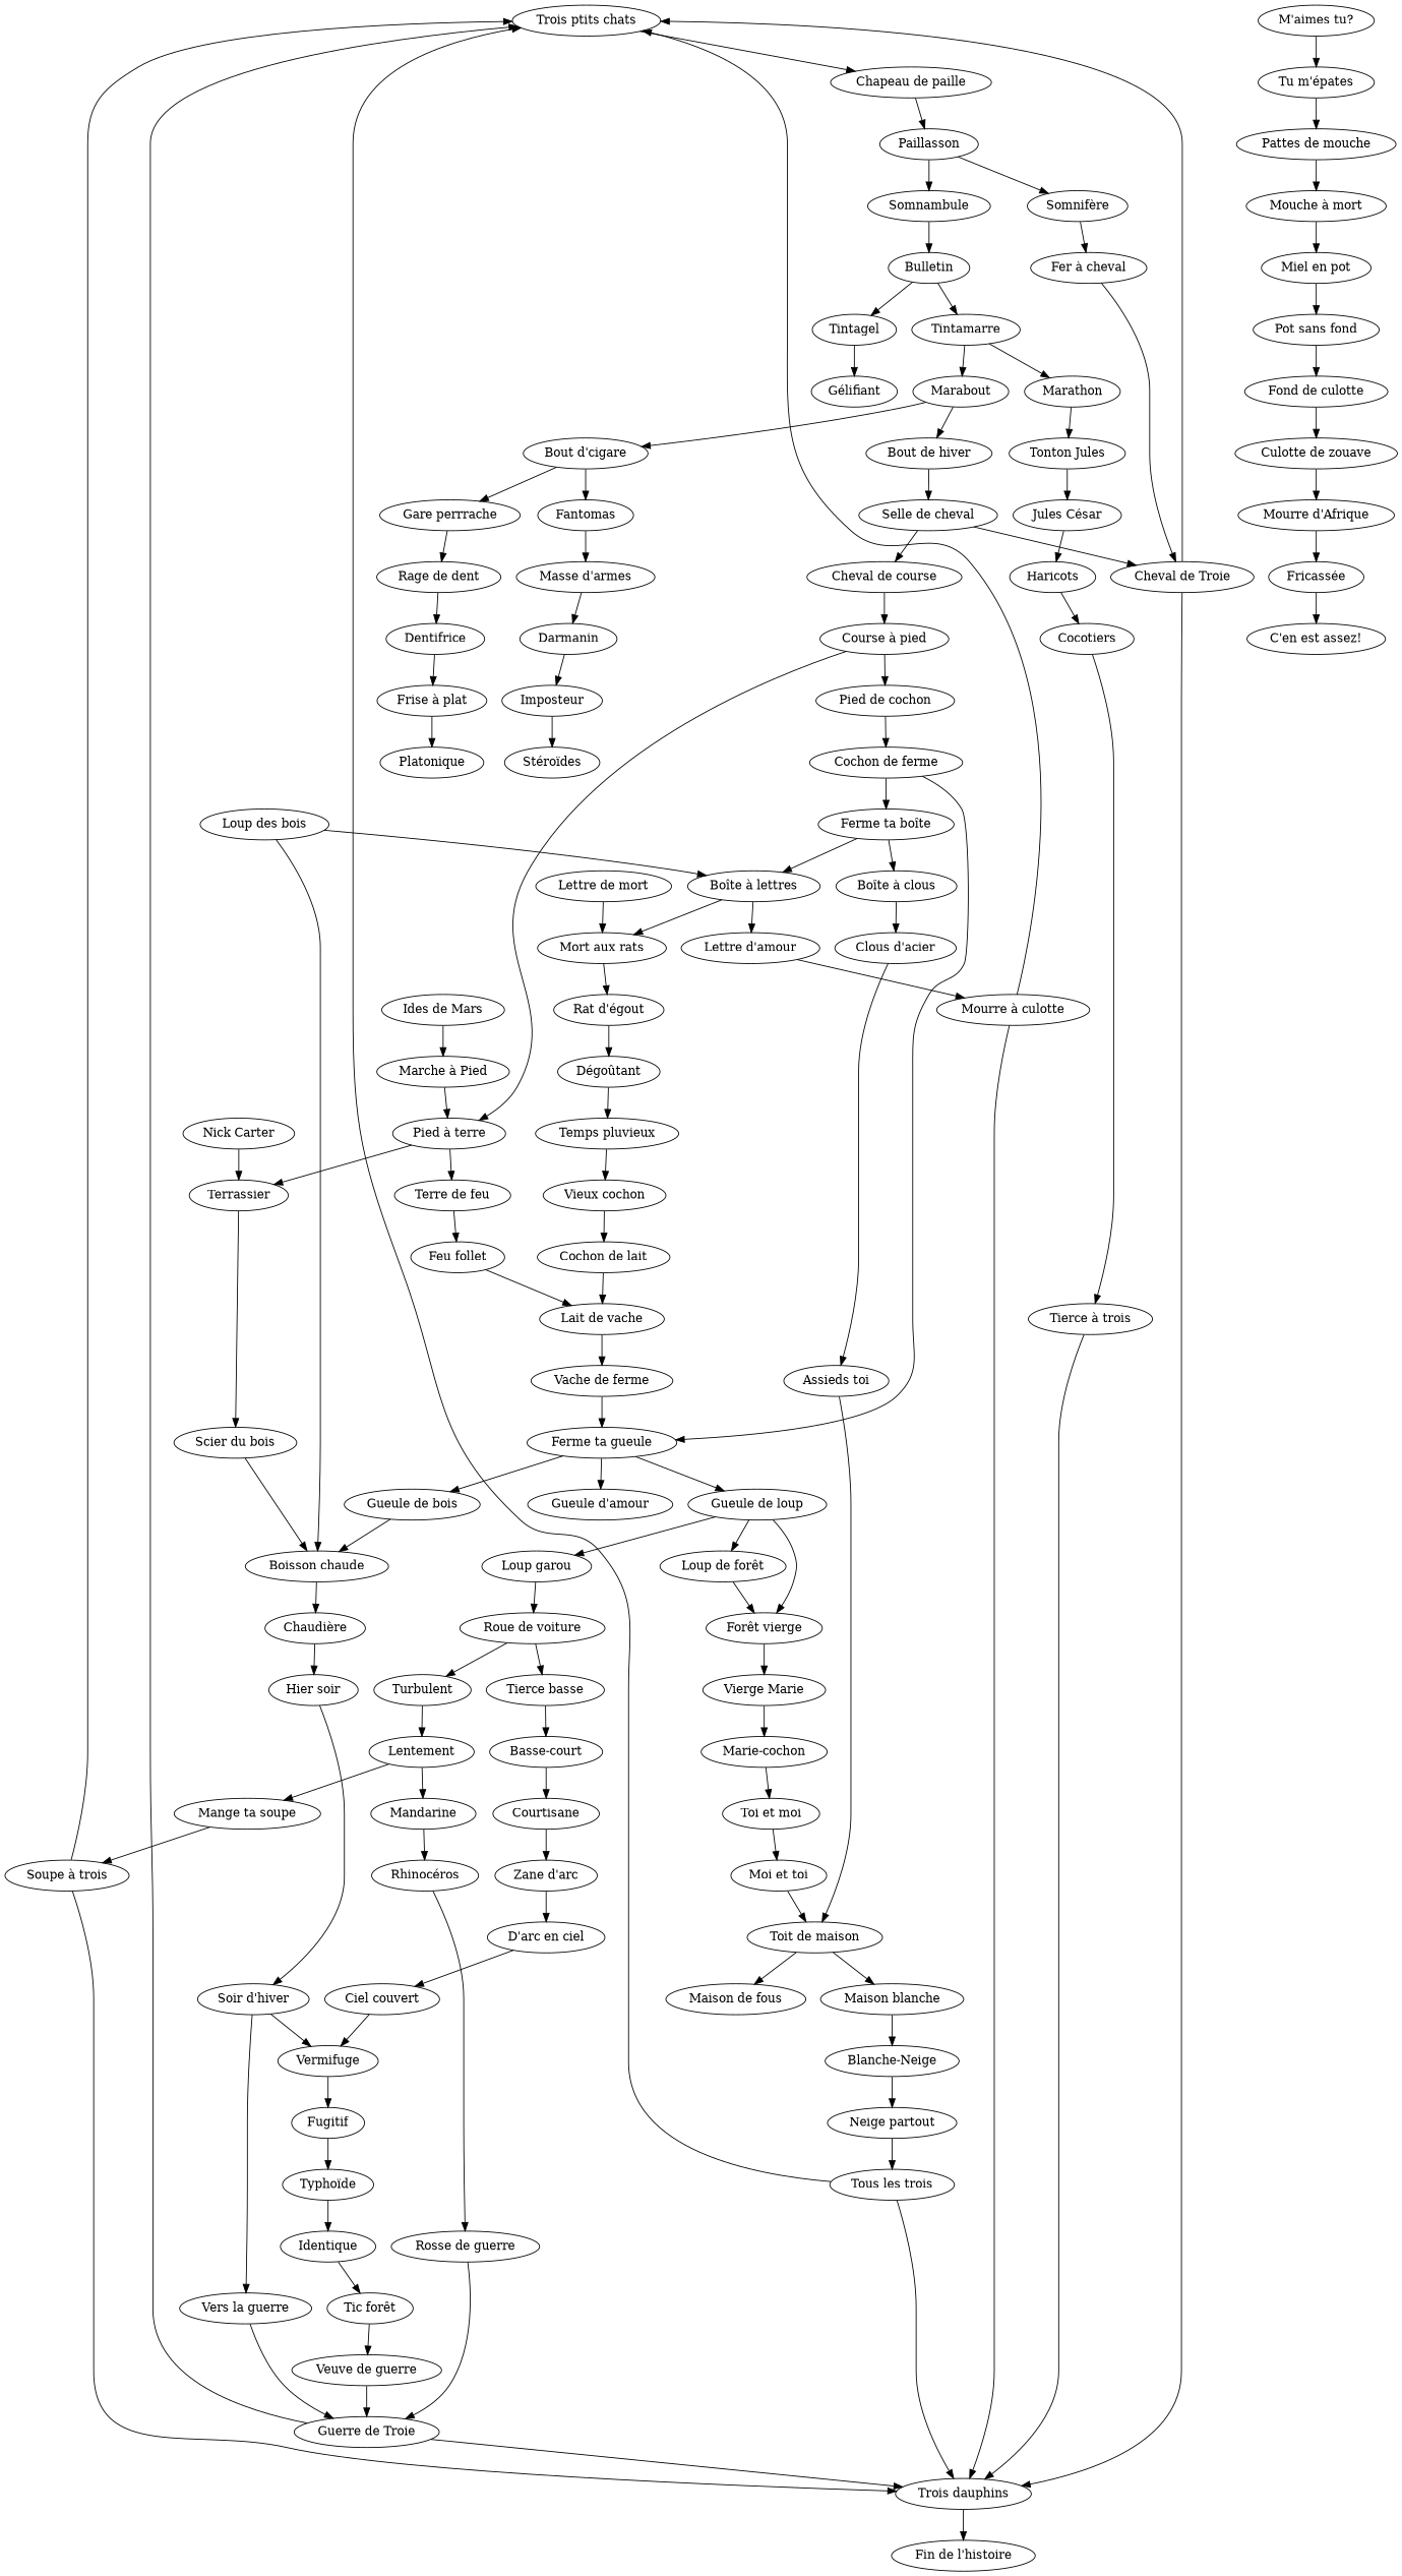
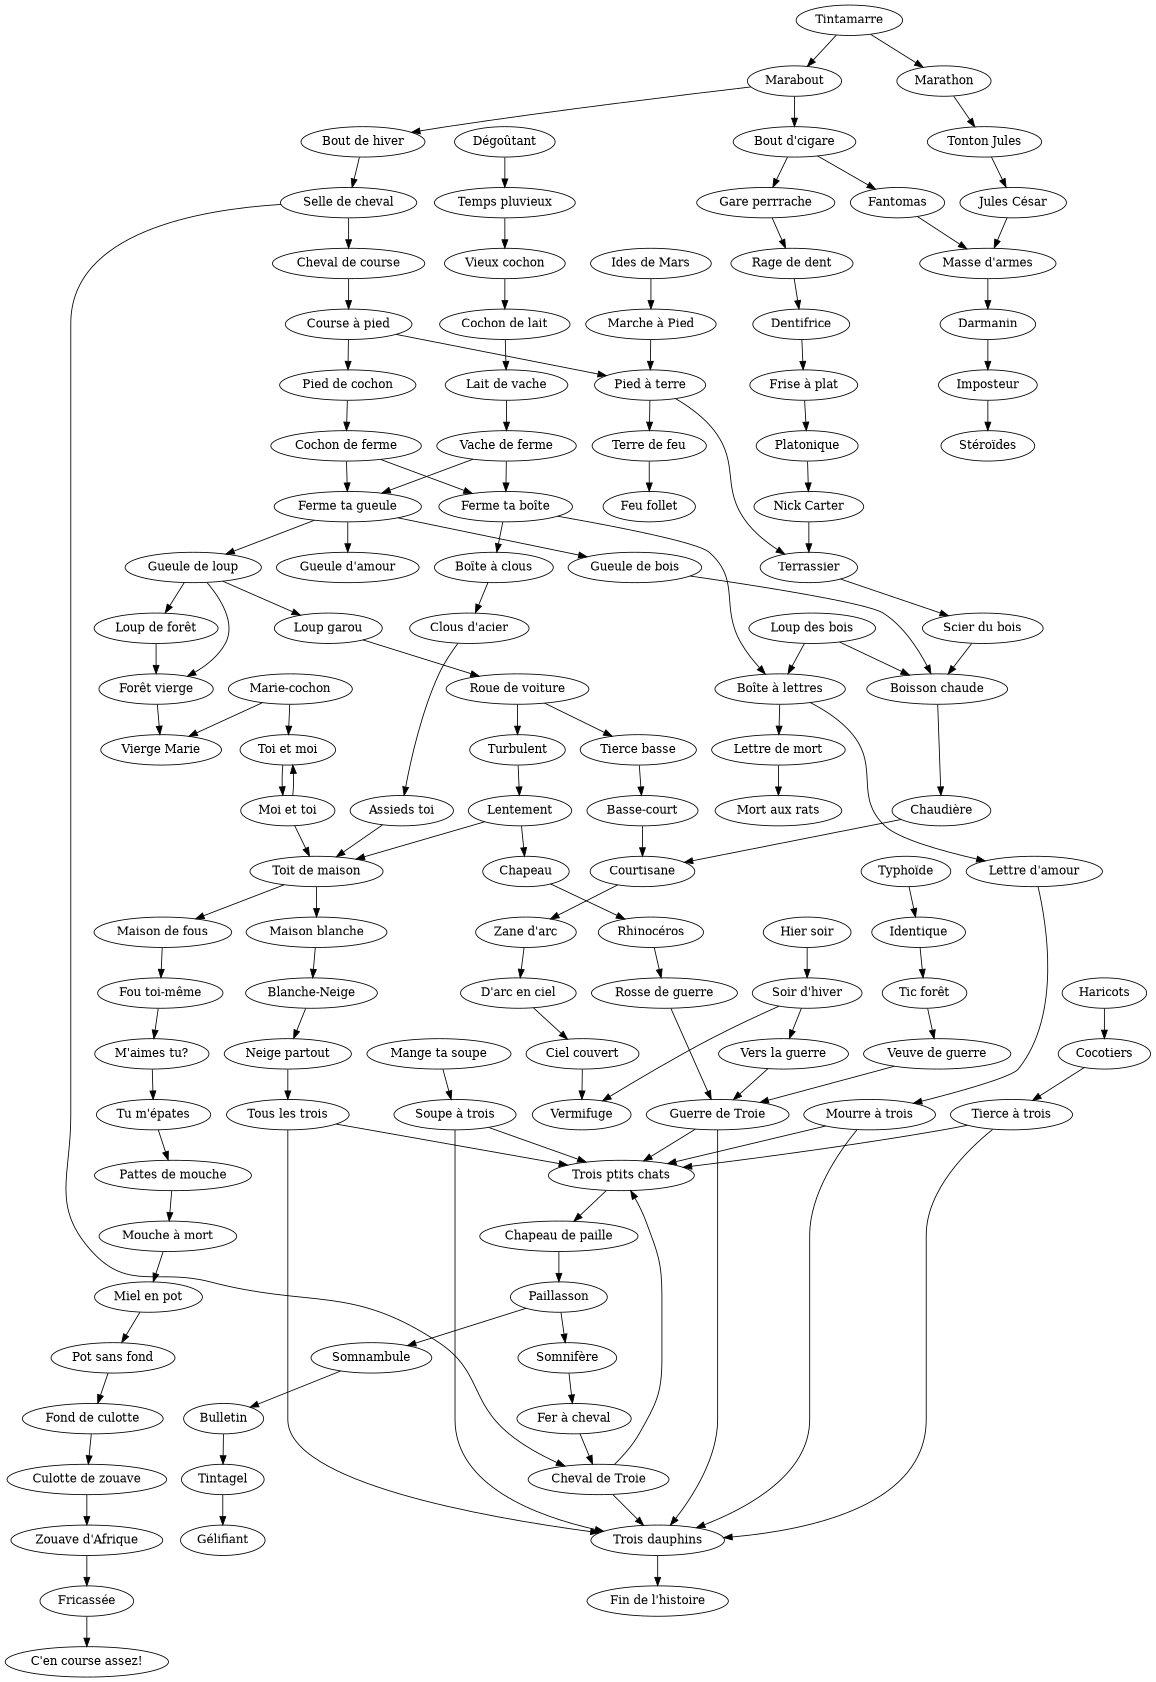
  digraph {
    "Trois ptits chats"
    "Chapeau de paille"
    Paillasson
    Somnambule
    "Somnifère"
    Bulletin
    "Fer à cheval"
    Tintamarre
    Tintagel
    Marabout
    Marathon
    "Gélifiant"
    n13 [label="Bout de hiver"]
    "Bout d'cigare"
    "Tonton Jules"
    "Selle de cheval"
    "Gare perrrache"
    Fantomas
    "Cheval de course"
    "Cheval de Troie"
    "Course à pied"
    "Trois dauphins"
    "Pied à terre"
    "Pied de cochon"
    "Terre de feu"
    Terrassier
    "Cochon de ferme"
    "Feu follet"
    "Scier du bois"
    "Lait de vache"
    "Vache de ferme"
    "Ferme ta gueule"
    "Ferme ta boîte"
    "Gueule de loup"
    "Gueule de bois"
    "Gueule d'amour"
    "Boîte à lettres"
    "Boîte à clous"
    "Loup garou"
    "Loup de forêt"
    "Forêt vierge"
    "Boisson chaude"
    "Loup des bois"
    "Roue de voiture"
    "Lettre d'amour"
    "Lettre de mort"
    "Chaudière"
-   "Mourre à trois" [label="Mourre à culotte"]
+   "Mourre à trois"
    "Mort aux rats"
    "Fin de l'histoire"
    "Rage de dent"
    Dentifrice
    "Frise à plat"
    Platonique
    "Nick Carter"
    "Hier soir"
    "Tierce basse"
    "Basse-court"
    "Soir d'hiver"
    Courtisane
    "Zane d'arc"
    "D'arc en ciel"
    "Ciel couvert"
    Vermifuge
-   Fugitif
    "Typhoïde"
    "Vers la guerre"
    "Guerre de Troie"
    Identique
    n70 [label="Tic forêt"]
    "Veuve de guerre"
    "Clous d'acier"
-   "Rat d'égout"
    "Dégoûtant"
    "Temps pluvieux"
    "Vieux cochon"
    "Cochon de lait"
    "Masse d'armes"
    Darmanin
    Imposteur
    "Stéroïdes"
    "Ides de Mars"
    "Marche à Pied"
    "Jules César"
    Haricots
    Cocotiers
    "Tierce à trois"
    Turbulent
    Lentement
    "Mange ta soupe"
-   Mandarine
+   Mandarine [label=Chapeau]
    "Soupe à trois"
    "Rhinocéros"
    "Rosse de guerre"
    "Vierge Marie"
    n96 [label="Marie-cochon"]
    "Toi et moi"
    "Moi et toi"
    "Toit de maison"
    "Maison blanche"
    "Maison de fous"
    "Blanche-Neige"
+   "Fou toi-même"
    "Neige partout"
    "Tous les trois"
    "Assieds toi"
    "M'aimes tu?"
    "Tu m'épates"
    "Pattes de mouche"
    n110 [label="Mouche à mort"]
    "Miel en pot"
    "Pot sans fond"
    "Fond de culotte"
    "Culotte de zouave"
-   "Zouave d'Afrique" [label="Mourre d'Afrique"]
+   "Zouave d'Afrique"
    "Fricassée"
-   "C'en est assez!"
+   "C'en est assez!" [label="C'en course assez!"]
    "Trois ptits chats" -> "Chapeau de paille"
    "Chapeau de paille" -> Paillasson
    Paillasson -> Somnambule
    Paillasson -> "Somnifère"
    Somnambule -> Bulletin
    "Somnifère" -> "Fer à cheval"
-   Bulletin -> Tintamarre
    Bulletin -> Tintagel
    "Fer à cheval" -> "Cheval de Troie"
    Tintamarre -> Marabout
    Tintamarre -> Marathon
    Tintagel -> "Gélifiant"
    Marabout -> n13
    Marabout -> "Bout d'cigare"
    Marathon -> "Tonton Jules"
    n13 -> "Selle de cheval"
    "Bout d'cigare" -> "Gare perrrache"
    "Bout d'cigare" -> Fantomas
    "Tonton Jules" -> "Jules César"
    "Selle de cheval" -> "Cheval de course"
    "Selle de cheval" -> "Cheval de Troie"
    "Gare perrrache" -> "Rage de dent"
    Fantomas -> "Masse d'armes"
    "Cheval de course" -> "Course à pied"
    "Cheval de Troie" -> "Trois ptits chats"
    "Cheval de Troie" -> "Trois dauphins"
    "Course à pied" -> "Pied à terre"
    "Course à pied" -> "Pied de cochon"
    "Trois dauphins" -> "Fin de l'histoire"
    "Pied à terre" -> "Terre de feu"
    "Pied à terre" -> Terrassier
    "Pied de cochon" -> "Cochon de ferme"
    "Terre de feu" -> "Feu follet"
    Terrassier -> "Scier du bois"
    "Cochon de ferme" -> "Ferme ta gueule"
    "Cochon de ferme" -> "Ferme ta boîte"
-   "Feu follet" -> "Lait de vache"
    "Scier du bois" -> "Boisson chaude"
    "Lait de vache" -> "Vache de ferme"
    "Vache de ferme" -> "Ferme ta gueule"
+   "Vache de ferme" -> "Ferme ta boîte"
    "Ferme ta gueule" -> "Gueule de loup"
    "Ferme ta gueule" -> "Gueule de bois"
    "Ferme ta gueule" -> "Gueule d'amour"
    "Ferme ta boîte" -> "Boîte à lettres"
    "Ferme ta boîte" -> "Boîte à clous"
    "Gueule de loup" -> "Loup garou"
    "Gueule de loup" -> "Loup de forêt"
    "Gueule de loup" -> "Forêt vierge"
    "Gueule de bois" -> "Boisson chaude"
    "Boîte à lettres" -> "Lettre d'amour"
-   "Boîte à lettres" -> "Mort aux rats"
+   "Boîte à lettres" -> "Lettre de mort"
    "Boîte à clous" -> "Clous d'acier"
    "Loup garou" -> "Roue de voiture"
    "Loup de forêt" -> "Forêt vierge"
    "Forêt vierge" -> "Vierge Marie"
    "Boisson chaude" -> "Chaudière"
    "Loup des bois" -> "Boîte à lettres"
    "Loup des bois" -> "Boisson chaude"
    "Roue de voiture" -> "Tierce basse"
    "Roue de voiture" -> Turbulent
    "Lettre d'amour" -> "Mourre à trois"
    "Lettre de mort" -> "Mort aux rats"
-   "Chaudière" -> "Hier soir"
+   "Chaudière" -> Courtisane
    "Mourre à trois" -> "Trois ptits chats"
    "Mourre à trois" -> "Trois dauphins"
-   "Mort aux rats" -> "Rat d'égout"
    "Rage de dent" -> Dentifrice
    Dentifrice -> "Frise à plat"
    "Frise à plat" -> Platonique
+   Platonique -> "Nick Carter"
    "Nick Carter" -> Terrassier
    "Hier soir" -> "Soir d'hiver"
    "Tierce basse" -> "Basse-court"
    "Basse-court" -> Courtisane
    "Soir d'hiver" -> Vermifuge
    "Soir d'hiver" -> "Vers la guerre"
    Courtisane -> "Zane d'arc"
    "Zane d'arc" -> "D'arc en ciel"
    "D'arc en ciel" -> "Ciel couvert"
    "Ciel couvert" -> Vermifuge
-   Vermifuge -> Fugitif
-   Fugitif -> "Typhoïde"
    "Typhoïde" -> Identique
    "Vers la guerre" -> "Guerre de Troie"
    "Guerre de Troie" -> "Trois ptits chats"
    "Guerre de Troie" -> "Trois dauphins"
    Identique -> n70
    n70 -> "Veuve de guerre"
    "Veuve de guerre" -> "Guerre de Troie"
    "Clous d'acier" -> "Assieds toi"
-   "Rat d'égout" -> "Dégoûtant"
    "Dégoûtant" -> "Temps pluvieux"
    "Temps pluvieux" -> "Vieux cochon"
    "Vieux cochon" -> "Cochon de lait"
    "Cochon de lait" -> "Lait de vache"
    "Masse d'armes" -> Darmanin
    Darmanin -> Imposteur
    Imposteur -> "Stéroïdes"
    "Ides de Mars" -> "Marche à Pied"
    "Marche à Pied" -> "Pied à terre"
-   "Jules César" -> Haricots
+   "Jules César" -> "Masse d'armes"
    Haricots -> Cocotiers
    Cocotiers -> "Tierce à trois"
+   "Tierce à trois" -> "Trois ptits chats"
    "Tierce à trois" -> "Trois dauphins"
    Turbulent -> Lentement
-   Lentement -> "Mange ta soupe"
+   Lentement -> "Toit de maison"
    Lentement -> Mandarine
    "Mange ta soupe" -> "Soupe à trois"
    Mandarine -> "Rhinocéros"
    "Soupe à trois" -> "Trois ptits chats"
    "Soupe à trois" -> "Trois dauphins"
    "Rhinocéros" -> "Rosse de guerre"
    "Rosse de guerre" -> "Guerre de Troie"
-   "Vierge Marie" -> n96
+   n96 -> "Vierge Marie"
    n96 -> "Toi et moi"
    "Toi et moi" -> "Moi et toi"
+   "Moi et toi" -> "Toi et moi"
    "Moi et toi" -> "Toit de maison"
    "Toit de maison" -> "Maison blanche"
    "Toit de maison" -> "Maison de fous"
    "Maison blanche" -> "Blanche-Neige"
+   "Maison de fous" -> "Fou toi-même"
    "Blanche-Neige" -> "Neige partout"
+   "Fou toi-même" -> "M'aimes tu?"
    "Neige partout" -> "Tous les trois"
    "Tous les trois" -> "Trois ptits chats"
    "Tous les trois" -> "Trois dauphins"
    "Assieds toi" -> "Toit de maison"
    "M'aimes tu?" -> "Tu m'épates"
    "Tu m'épates" -> "Pattes de mouche"
    "Pattes de mouche" -> n110
    n110 -> "Miel en pot"
    "Miel en pot" -> "Pot sans fond"
    "Pot sans fond" -> "Fond de culotte"
    "Fond de culotte" -> "Culotte de zouave"
    "Culotte de zouave" -> "Zouave d'Afrique"
    "Zouave d'Afrique" -> "Fricassée"
    "Fricassée" -> "C'en est assez!"
  }
